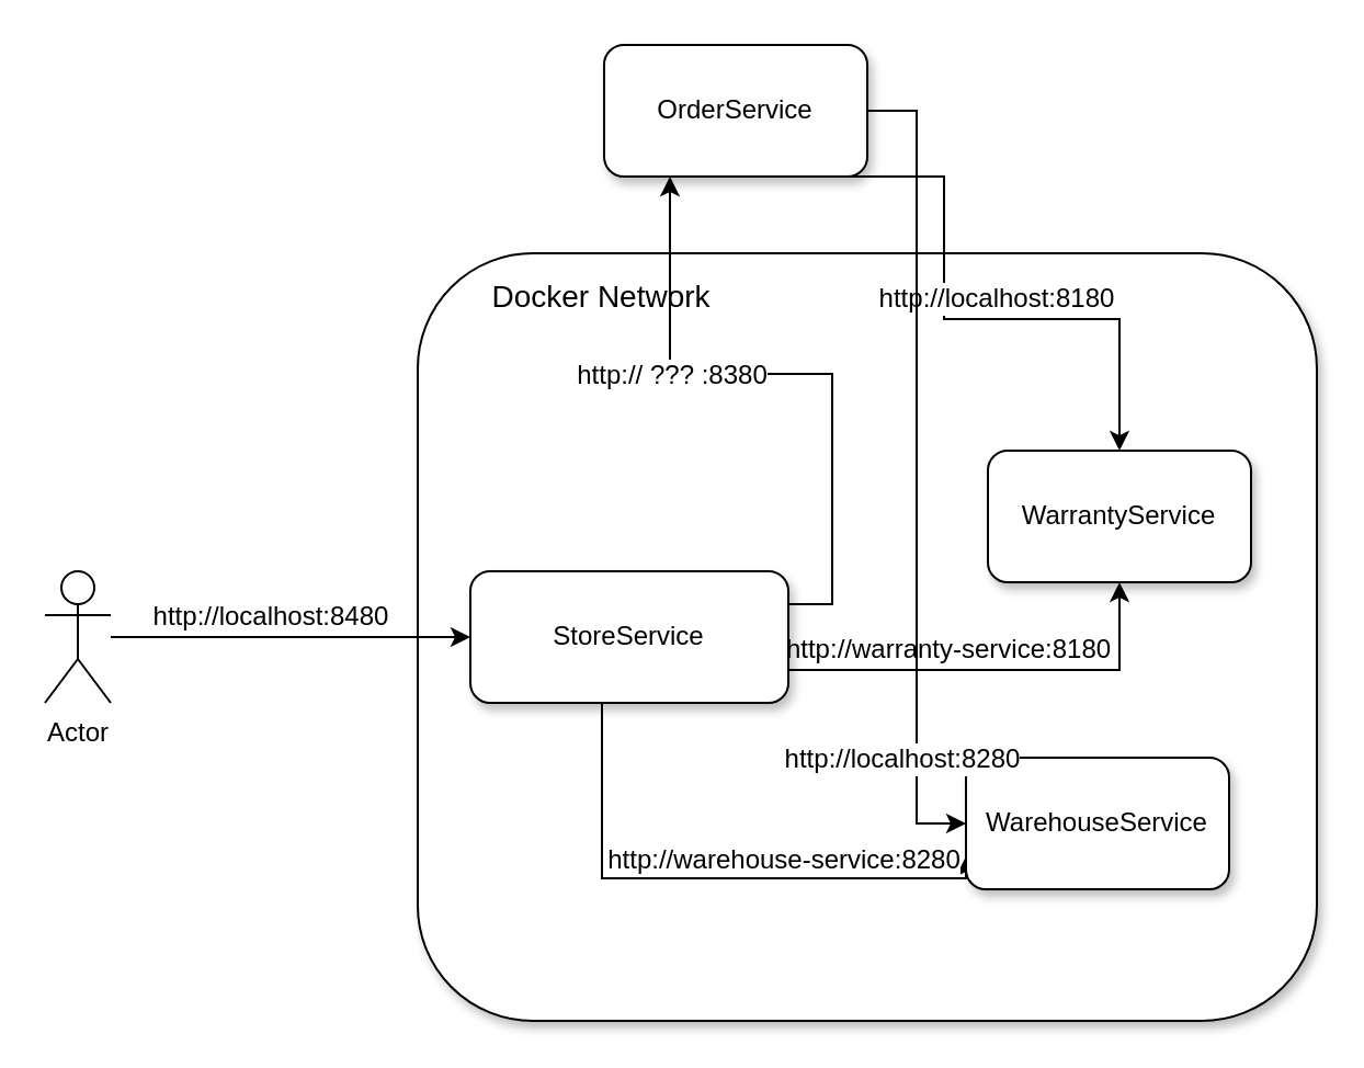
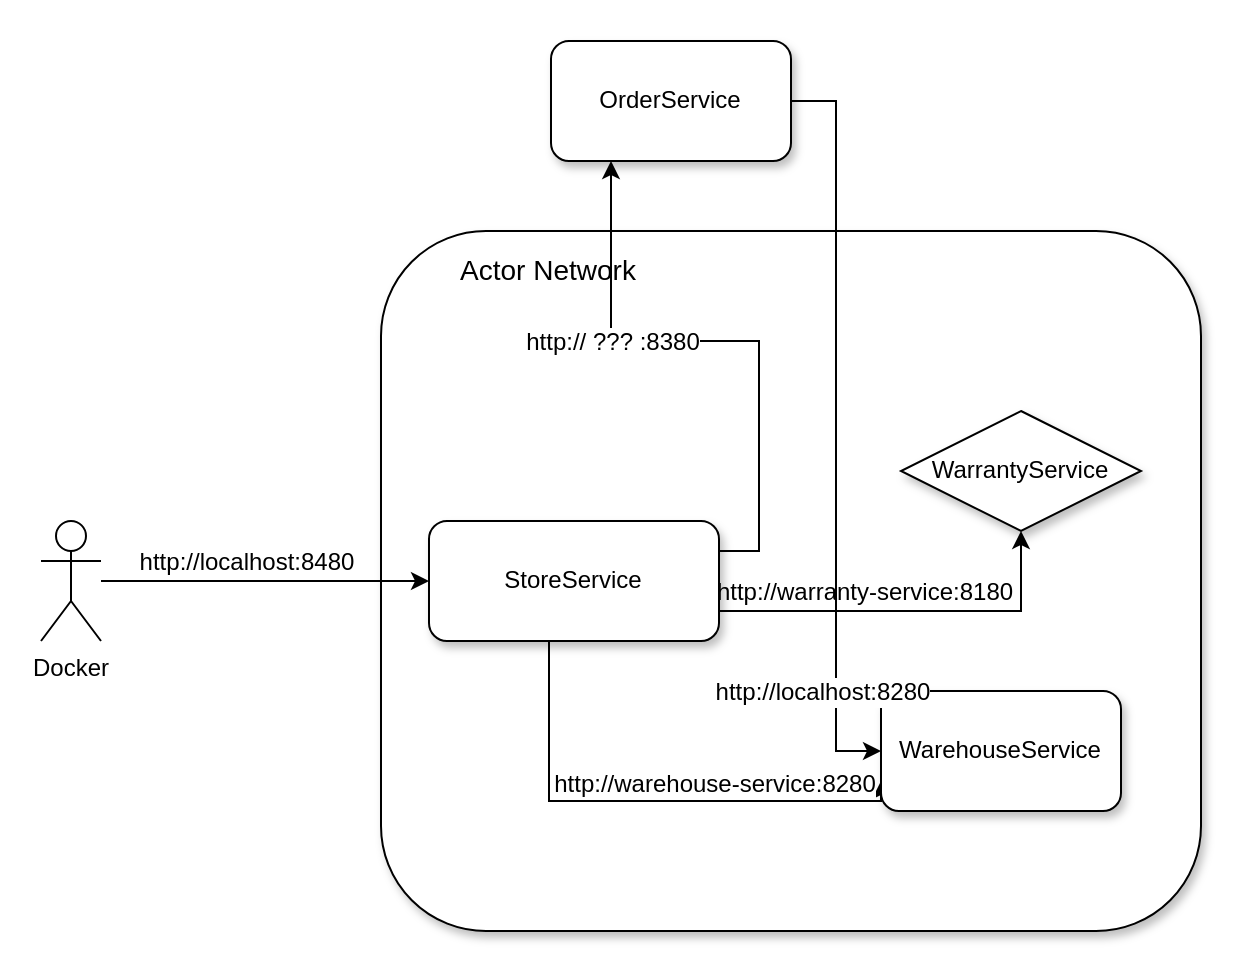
  <mxCell id="0" />
  <mxCell id="1" parent="0" />
  <mxCell id="2" value="" style="rounded=1;whiteSpace=wrap;html=1;shadow=1;" parent="1" vertex="1"><mxGeometry x="190" y="115" width="410" height="350" as="geometry" /></mxCell>
  <mxCell id="3" style="edgeStyle=orthogonalEdgeStyle;rounded=0;orthogonalLoop=1;jettySize=auto;html=1;" parent="1" source="5" target="12" edge="1"><mxGeometry relative="1" as="geometry" /></mxCell>
  <mxCell id="4" value="http://localhost:8480" style="edgeLabel;html=1;align=center;verticalAlign=middle;resizable=0;points=[];fontSize=12;" parent="3" vertex="1" connectable="0"><mxGeometry x="0.044" y="-3" relative="1" as="geometry"><mxPoint x="-14" y="-13" as="offset" /></mxGeometry></mxCell>
- <mxCell id="5" value="Actor" style="shape=umlActor;verticalLabelPosition=bottom;verticalAlign=top;html=1;outlineConnect=0;" parent="1" vertex="1"><mxGeometry x="20" y="260" width="30" height="60" as="geometry" /></mxCell>
+ <mxCell id="5" value="Docker" style="shape=umlActor;verticalLabelPosition=bottom;verticalAlign=top;html=1;outlineConnect=0;" parent="1" vertex="1"><mxGeometry x="20" y="260" width="30" height="60" as="geometry" /></mxCell>
  <mxCell id="6" style="edgeStyle=orthogonalEdgeStyle;rounded=0;orthogonalLoop=1;jettySize=auto;html=1;entryX=0.25;entryY=1;entryDx=0;entryDy=0;fontSize=12;exitX=1;exitY=0.25;exitDx=0;exitDy=0;" parent="1" source="12" target="16" edge="1"><mxGeometry relative="1" as="geometry" /></mxCell>
  <mxCell id="7" value="http:// ??? :8380" style="edgeLabel;html=1;align=center;verticalAlign=middle;resizable=0;points=[];fontSize=12;" parent="6" vertex="1" connectable="0"><mxGeometry x="0.376" relative="1" as="geometry"><mxPoint as="offset" /></mxGeometry></mxCell>
  <mxCell id="8" style="edgeStyle=orthogonalEdgeStyle;rounded=0;orthogonalLoop=1;jettySize=auto;html=1;entryX=0;entryY=0.75;entryDx=0;entryDy=0;fontSize=12;" parent="1" source="12" target="19" edge="1"><mxGeometry relative="1" as="geometry"><Array as="points"><mxPoint x="274" y="400" /></Array></mxGeometry></mxCell>
  <mxCell id="9" value="http://warehouse-service:8280" style="edgeLabel;html=1;align=center;verticalAlign=middle;resizable=0;points=[];fontSize=12;" parent="8" vertex="1" connectable="0"><mxGeometry x="0.137" relative="1" as="geometry"><mxPoint x="16.17" y="-9" as="offset" /></mxGeometry></mxCell>
  <mxCell id="10" style="edgeStyle=orthogonalEdgeStyle;rounded=0;orthogonalLoop=1;jettySize=auto;html=1;exitX=1;exitY=0.75;exitDx=0;exitDy=0;entryX=0.5;entryY=1;entryDx=0;entryDy=0;fontSize=12;" parent="1" source="12" target="18" edge="1"><mxGeometry relative="1" as="geometry" /></mxCell>
  <mxCell id="11" value="http://warranty-service:8180" style="edgeLabel;html=1;align=center;verticalAlign=middle;resizable=0;points=[];fontSize=12;" parent="10" vertex="1" connectable="0"><mxGeometry x="0.054" y="2" relative="1" as="geometry"><mxPoint x="-28.17" y="-8" as="offset" /></mxGeometry></mxCell>
  <mxCell id="12" value="StoreService" style="rounded=1;whiteSpace=wrap;html=1;shadow=1;" parent="1" vertex="1"><mxGeometry x="214" y="260" width="145" height="60" as="geometry" /></mxCell>
- <mxCell id="13" style="edgeStyle=orthogonalEdgeStyle;rounded=0;orthogonalLoop=1;jettySize=auto;html=1;fontSize=12;exitX=0.75;exitY=1;exitDx=0;exitDy=0;" parent="1" source="16" target="18" edge="1"><mxGeometry relative="1" as="geometry"><Array as="points"><mxPoint x="430" y="145" /><mxPoint x="510" y="145" /></Array></mxGeometry></mxCell>
- <mxCell id="14" value="http://localhost:8180" style="edgeLabel;html=1;align=center;verticalAlign=middle;resizable=0;points=[];fontSize=12;" parent="13" vertex="1" connectable="0"><mxGeometry x="0.076" y="2" relative="1" as="geometry"><mxPoint x="8" y="-8" as="offset" /></mxGeometry></mxCell>
  <mxCell id="15" style="edgeStyle=orthogonalEdgeStyle;rounded=0;orthogonalLoop=1;jettySize=auto;html=1;entryX=0;entryY=0.5;entryDx=0;entryDy=0;fontSize=12;" parent="1" source="16" target="19" edge="1"><mxGeometry relative="1" as="geometry" /></mxCell>
  <mxCell id="16" value="OrderService" style="rounded=1;whiteSpace=wrap;html=1;shadow=1;" parent="1" vertex="1"><mxGeometry x="275" y="20" width="120" height="60" as="geometry" /></mxCell>
- <mxCell id="17" value="&lt;font style=&quot;font-size: 14px&quot;&gt;Docker Network&lt;/font&gt;" style="text;html=1;strokeColor=none;fillColor=none;align=center;verticalAlign=middle;whiteSpace=wrap;rounded=0;fontSize=12;" parent="1" vertex="1"><mxGeometry x="214" y="125" width="120" height="20" as="geometry" /></mxCell>
- <mxCell id="18" value="WarrantyService" style="rounded=1;whiteSpace=wrap;html=1;shadow=1;" parent="1" vertex="1"><mxGeometry x="450" y="205" width="120" height="60" as="geometry" /></mxCell>
+ <mxCell id="17" value="&lt;font style=&quot;font-size: 14px&quot;&gt;Actor Network&lt;/font&gt;" style="text;html=1;strokeColor=none;fillColor=none;align=center;verticalAlign=middle;whiteSpace=wrap;rounded=0;fontSize=12;" parent="1" vertex="1"><mxGeometry x="214" y="125" width="120" height="20" as="geometry" /></mxCell>
+ <mxCell id="18" value="WarrantyService" style="rhombus;whiteSpace=wrap;html=1;shadow=1;" parent="1" vertex="1"><mxGeometry x="450" y="205" width="120" height="60" as="geometry" /></mxCell>
  <mxCell id="19" value="WarehouseService" style="rounded=1;whiteSpace=wrap;html=1;shadow=1;" parent="1" vertex="1"><mxGeometry x="440" y="345" width="120" height="60" as="geometry" /></mxCell>
  <mxCell id="20" value="http://localhost:8280" style="edgeLabel;html=1;align=center;verticalAlign=middle;resizable=0;points=[];fontSize=12;" parent="1" vertex="1" connectable="0"><mxGeometry x="410" y="345" as="geometry" /></mxCell>
